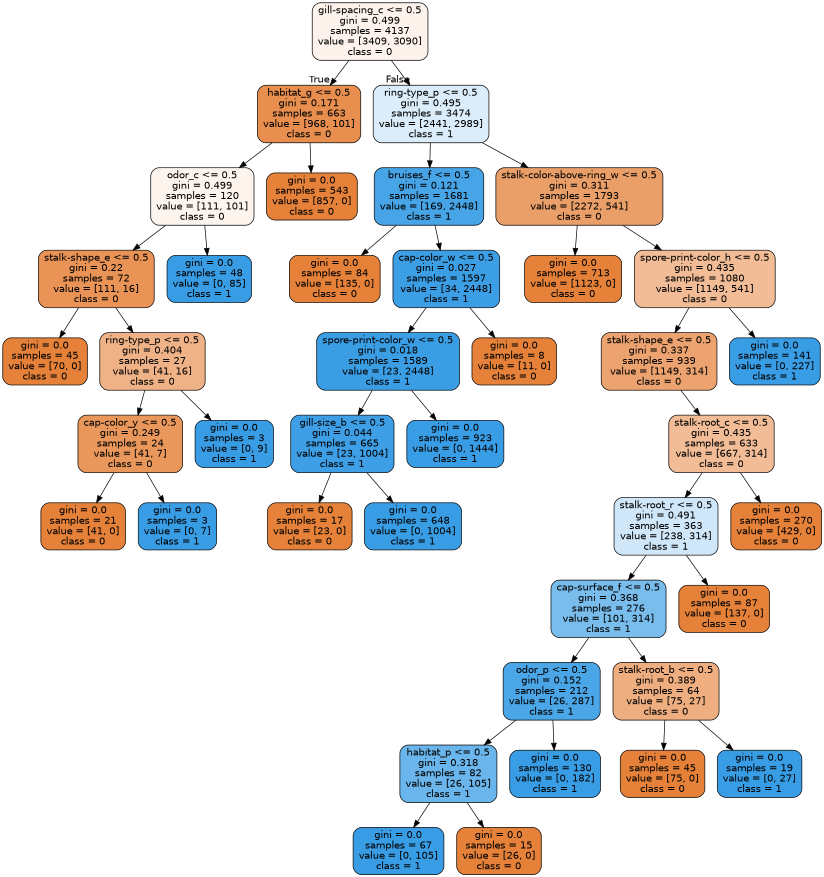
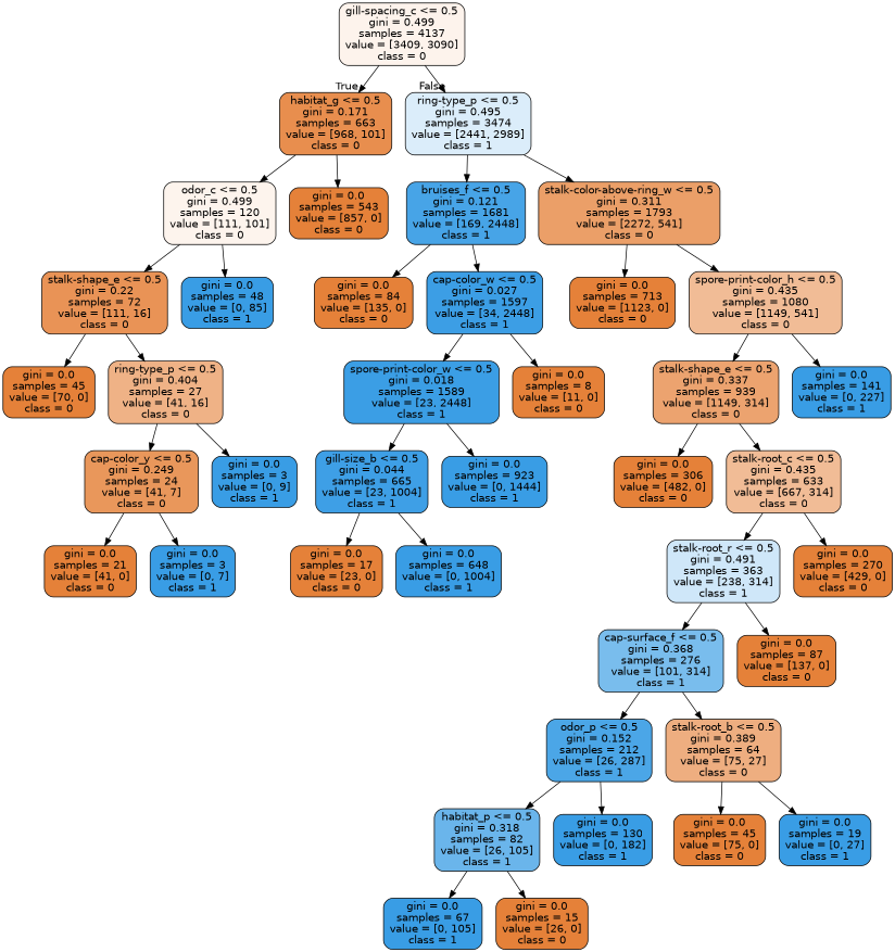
  digraph {
    node [color=black fillcolor="#e58139" fontname=helvetica shape=box style="filled, rounded"]
    edge [fontname=helvetica]
    n1 [fillcolor="#fdf3ec" label="gill-spacing_c <= 0.5\ngini = 0.499\nsamples = 4137\nvalue = [3409, 3090]\nclass = 0"]
    n2 [fillcolor="#e88e4e" label="habitat_g <= 0.5\ngini = 0.171\nsamples = 663\nvalue = [968, 101]\nclass = 0"]
    n3 [fillcolor="#dbedfa" label="ring-type_p <= 0.5\ngini = 0.495\nsamples = 3474\nvalue = [2441, 2989]\nclass = 1"]
    n4 [fillcolor="#fdf4ed" label="odor_c <= 0.5\ngini = 0.499\nsamples = 120\nvalue = [111, 101]\nclass = 0"]
    n5 [label="gini = 0.0\nsamples = 543\nvalue = [857, 0]\nclass = 0"]
    n6 [fillcolor="#47a4e7" label="bruises_f <= 0.5\ngini = 0.121\nsamples = 1681\nvalue = [169, 2448]\nclass = 1"]
    n7 [fillcolor="#eb9f68" label="stalk-color-above-ring_w <= 0.5\ngini = 0.311\nsamples = 1793\nvalue = [2272, 541]\nclass = 0"]
    n8 [fillcolor="#e99356" label="stalk-shape_e <= 0.5\ngini = 0.22\nsamples = 72\nvalue = [111, 16]\nclass = 0"]
    n9 [fillcolor="#399de5" label="gini = 0.0\nsamples = 48\nvalue = [0, 85]\nclass = 1"]
    n10 [label="gini = 0.0\nsamples = 45\nvalue = [70, 0]\nclass = 0"]
    n11 [fillcolor="#efb286" label="ring-type_p <= 0.5\ngini = 0.404\nsamples = 27\nvalue = [41, 16]\nclass = 0"]
    n12 [fillcolor="#e9975b" label="cap-color_y <= 0.5\ngini = 0.249\nsamples = 24\nvalue = [41, 7]\nclass = 0"]
    n13 [fillcolor="#399de5" label="gini = 0.0\nsamples = 3\nvalue = [0, 9]\nclass = 1"]
    n14 [label="gini = 0.0\nsamples = 21\nvalue = [41, 0]\nclass = 0"]
    n15 [fillcolor="#399de5" label="gini = 0.0\nsamples = 3\nvalue = [0, 7]\nclass = 1"]
    n16 [label="gini = 0.0\nsamples = 84\nvalue = [135, 0]\nclass = 0"]
    n17 [fillcolor="#3c9ee5" label="cap-color_w <= 0.5\ngini = 0.027\nsamples = 1597\nvalue = [34, 2448]\nclass = 1"]
    n18 [label="gini = 0.0\nsamples = 713\nvalue = [1123, 0]\nclass = 0"]
    n19 [fillcolor="#f1bc96" label="spore-print-color_h <= 0.5\ngini = 0.435\nsamples = 1080\nvalue = [1149, 541]\nclass = 0"]
    n20 [fillcolor="#3b9ee5" label="spore-print-color_w <= 0.5\ngini = 0.018\nsamples = 1589\nvalue = [23, 2448]\nclass = 1"]
    n21 [label="gini = 0.0\nsamples = 8\nvalue = [11, 0]\nclass = 0"]
    n22 [fillcolor="#3e9fe6" label="gill-size_b <= 0.5\ngini = 0.044\nsamples = 665\nvalue = [23, 1004]\nclass = 1"]
    n23 [fillcolor="#399de5" label="gini = 0.0\nsamples = 923\nvalue = [0, 1444]\nclass = 1"]
    n24 [label="gini = 0.0\nsamples = 17\nvalue = [23, 0]\nclass = 0"]
    n25 [fillcolor="#399de5" label="gini = 0.0\nsamples = 648\nvalue = [0, 1004]\nclass = 1"]
    n26 [fillcolor="#eca36f" label="stalk-shape_e <= 0.5\ngini = 0.337\nsamples = 939\nvalue = [1149, 314]\nclass = 0"]
    n27 [fillcolor="#399de5" label="gini = 0.0\nsamples = 141\nvalue = [0, 227]\nclass = 1"]
+   n28 [label="gini = 0.0\nsamples = 306\nvalue = [482, 0]\nclass = 0"]
    n29 [fillcolor="#f1bc96" label="stalk-root_c <= 0.5\ngini = 0.435\nsamples = 633\nvalue = [667, 314]\nclass = 0"]
    n30 [fillcolor="#cfe7f9" label="stalk-root_r <= 0.5\ngini = 0.491\nsamples = 363\nvalue = [238, 314]\nclass = 1"]
    n31 [label="gini = 0.0\nsamples = 270\nvalue = [429, 0]\nclass = 0"]
    n32 [fillcolor="#79bded" label="cap-surface_f <= 0.5\ngini = 0.368\nsamples = 276\nvalue = [101, 314]\nclass = 1"]
    n33 [label="gini = 0.0\nsamples = 87\nvalue = [137, 0]\nclass = 0"]
    n34 [fillcolor="#4ba6e7" label="odor_p <= 0.5\ngini = 0.152\nsamples = 212\nvalue = [26, 287]\nclass = 1"]
    n35 [fillcolor="#eeae80" label="stalk-root_b <= 0.5\ngini = 0.389\nsamples = 64\nvalue = [75, 27]\nclass = 0"]
    n36 [fillcolor="#6ab5eb" label="habitat_p <= 0.5\ngini = 0.318\nsamples = 82\nvalue = [26, 105]\nclass = 1"]
    n37 [fillcolor="#399de5" label="gini = 0.0\nsamples = 130\nvalue = [0, 182]\nclass = 1"]
    n38 [label="gini = 0.0\nsamples = 45\nvalue = [75, 0]\nclass = 0"]
    n39 [fillcolor="#399de5" label="gini = 0.0\nsamples = 19\nvalue = [0, 27]\nclass = 1"]
    n40 [fillcolor="#399de5" label="gini = 0.0\nsamples = 67\nvalue = [0, 105]\nclass = 1"]
    n41 [label="gini = 0.0\nsamples = 15\nvalue = [26, 0]\nclass = 0"]
    n1 -> n2 [headlabel=True labelangle=45 labeldistance=2.5]
    n1 -> n3 [headlabel=False labelangle=-45 labeldistance=2.5]
    n2 -> n4
    n2 -> n5
    n3 -> n6
    n3 -> n7
    n4 -> n8
    n4 -> n9
    n6 -> n16
    n6 -> n17
    n7 -> n18
    n7 -> n19
    n8 -> n10
    n8 -> n11
    n11 -> n12
    n11 -> n13
    n12 -> n14
    n12 -> n15
    n17 -> n20
    n17 -> n21
    n19 -> n26
    n19 -> n27
    n20 -> n22
    n20 -> n23
    n22 -> n24
    n22 -> n25
+   n26 -> n28
    n26 -> n29
    n29 -> n30
    n29 -> n31
    n30 -> n32
    n30 -> n33
    n32 -> n34
    n32 -> n35
    n34 -> n36
    n34 -> n37
    n35 -> n38
    n35 -> n39
    n36 -> n40
    n36 -> n41
  }
